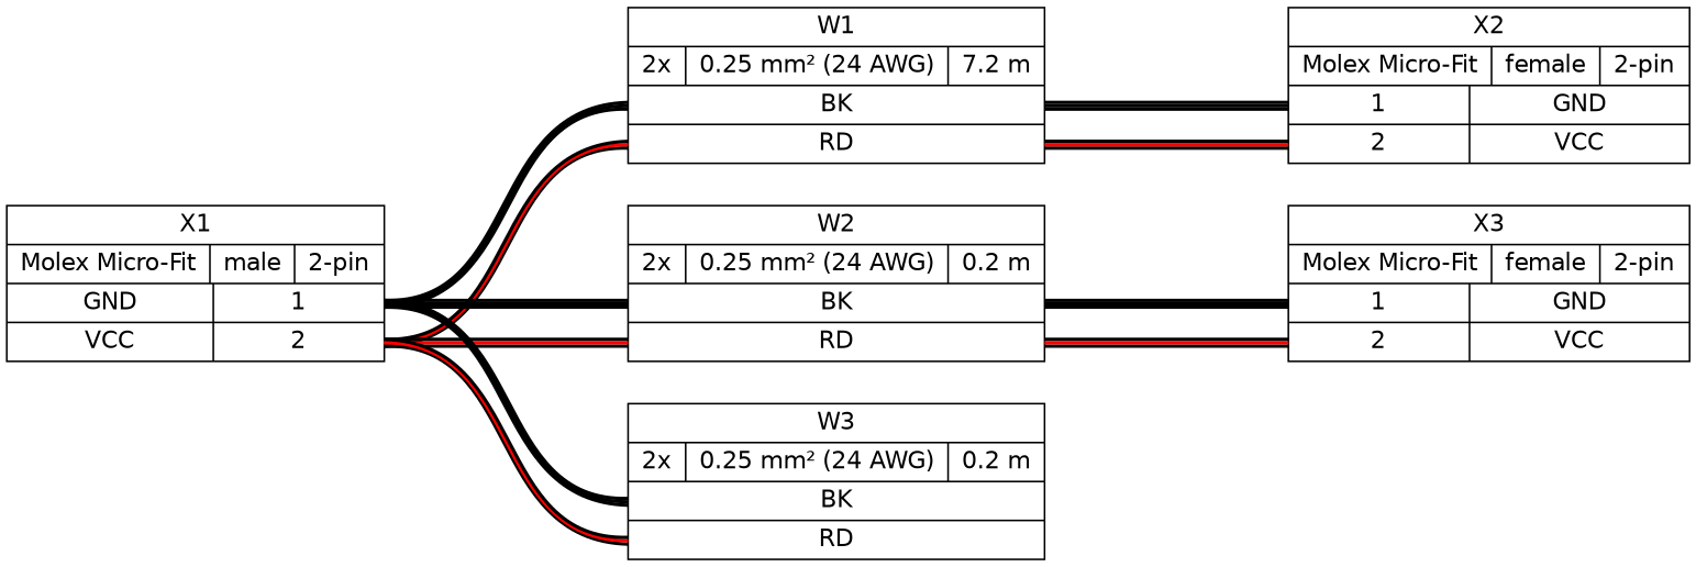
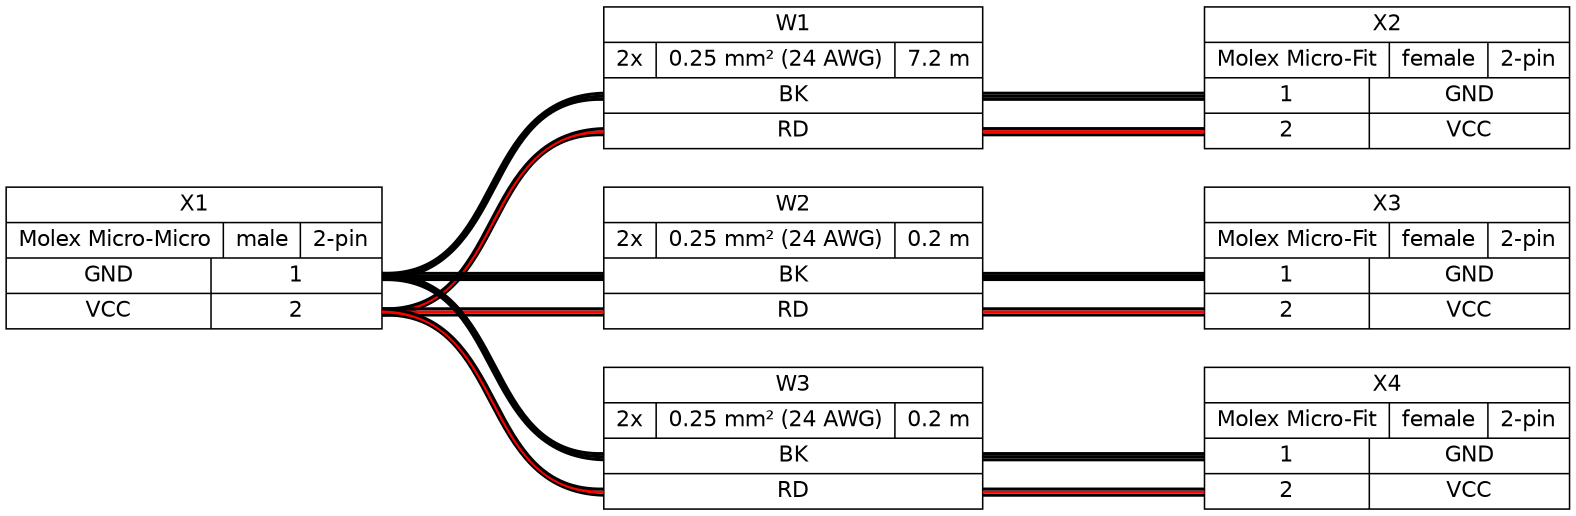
  graph {
    fontname="DejaVu Sans"
    nodesep=0.33
    rankdir=LR
    ranksep=2
    node [fillcolor=white fontname="DejaVu Sans" shape=record style=filled]
    edge [color="#000000:#000000:#000000" fontname="DejaVu Sans" headport=w1 style=bold tailport=p1r]
-   n1 [label="X1|{Molex Micro-Fit|male|2-pin}|{{GND|VCC}|{<p1r>1|<p2r>2}}"]
+   n1 [label="X1|{Molex Micro-Micro|male|2-pin}|{{GND|VCC}|{<p1r>1|<p2r>2}}"]
    n2 [label="W1|{2x|0.25 mm² (24 AWG)|7.2 m}|{{<w1>BK|<w2>RD}}"]
    n3 [label="W2|{2x|0.25 mm² (24 AWG)|0.2 m}|{{<w1>BK|<w2>RD}}"]
    n4 [label="W3|{2x|0.25 mm² (24 AWG)|0.2 m}|{{<w1>BK|<w2>RD}}"]
    n5 [label="X2|{Molex Micro-Fit|female|2-pin}|{{<p1l>1|<p2l>2}|{GND|VCC}}"]
    n6 [label="X3|{Molex Micro-Fit|female|2-pin}|{{<p1l>1|<p2l>2}|{GND|VCC}}"]
+   n7 [label="X4|{Molex Micro-Fit|female|2-pin}|{{<p1l>1|<p2l>2}|{GND|VCC}}"]
    n1 -- n2
    n1 -- n2 [color="#000000:#ff0000:#000000" headport=w2 tailport=p2r]
    n1 -- n3
    n1 -- n3 [color="#000000:#ff0000:#000000" headport=w2 tailport=p2r]
    n1 -- n4
    n1 -- n4 [color="#000000:#ff0000:#000000" headport=w2 tailport=p2r]
    n2 -- n5 [headport=p1l tailport=w1]
    n2 -- n5 [color="#000000:#ff0000:#000000" headport=p2l tailport=w2]
    n3 -- n6 [headport=p1l tailport=w1]
    n3 -- n6 [color="#000000:#ff0000:#000000" headport=p2l tailport=w2]
+   n4 -- n7 [headport=p1l tailport=w1]
+   n4 -- n7 [color="#000000:#ff0000:#000000" headport=p2l tailport=w2]
  }
